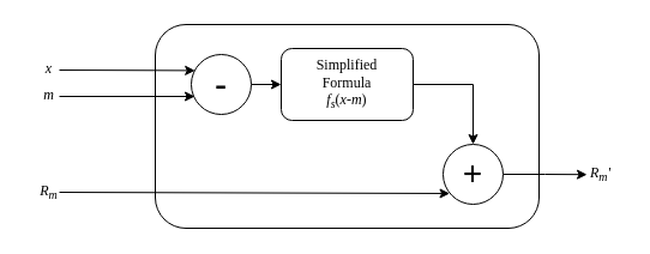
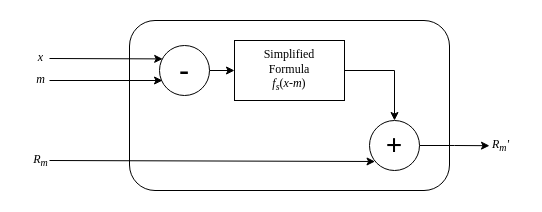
  <mxCell id="0" />
  <mxCell id="1" parent="0" />
  <mxCell id="2" value="" style="rounded=1;whiteSpace=wrap;html=1;" vertex="1" parent="1"><mxGeometry x="129" y="20" width="320" height="170" as="geometry" /></mxCell>
  <mxCell id="3" style="edgeStyle=orthogonalEdgeStyle;rounded=0;orthogonalLoop=1;jettySize=auto;html=1;exitX=1;exitY=0.5;exitDx=0;exitDy=0;entryX=0.5;entryY=0;entryDx=0;entryDy=0;" edge="1" parent="1" source="4" target="8"><mxGeometry relative="1" as="geometry" /></mxCell>
- <mxCell id="4" value="&lt;font face=&quot;Times New Roman&quot;&gt;Simplified&lt;/font&gt;&lt;div&gt;&lt;font face=&quot;Times New Roman&quot;&gt;Formula&lt;/font&gt;&lt;/div&gt;&lt;div&gt;&lt;font face=&quot;Times New Roman&quot;&gt;&lt;i&gt;f&lt;sub&gt;s&lt;/sub&gt;&lt;/i&gt;(&lt;i&gt;x-m&lt;/i&gt;)&lt;/font&gt;&lt;/div&gt;" style="whiteSpace=wrap;html=1;rounded=1;" vertex="1" parent="1"><mxGeometry x="234" y="40" width="110" height="60" as="geometry" /></mxCell>
+ <mxCell id="4" value="&lt;font face=&quot;Times New Roman&quot;&gt;Simplified&lt;/font&gt;&lt;div&gt;&lt;font face=&quot;Times New Roman&quot;&gt;Formula&lt;/font&gt;&lt;/div&gt;&lt;div&gt;&lt;font face=&quot;Times New Roman&quot;&gt;&lt;i&gt;f&lt;sub&gt;s&lt;/sub&gt;&lt;/i&gt;(&lt;i&gt;x-m&lt;/i&gt;)&lt;/font&gt;&lt;/div&gt;" style="rounded=0;whiteSpace=wrap;html=1;" vertex="1" parent="1"><mxGeometry x="234" y="40" width="110" height="60" as="geometry" /></mxCell>
  <mxCell id="5" style="edgeStyle=orthogonalEdgeStyle;rounded=0;orthogonalLoop=1;jettySize=auto;html=1;exitX=1;exitY=0.5;exitDx=0;exitDy=0;entryX=0;entryY=0.5;entryDx=0;entryDy=0;" edge="1" parent="1" source="6" target="4"><mxGeometry relative="1" as="geometry" /></mxCell>
  <mxCell id="6" value="&lt;b&gt;&lt;font style=&quot;font-size: 29px;&quot; face=&quot;Times New Roman&quot;&gt;-&lt;/font&gt;&lt;/b&gt;" style="ellipse;whiteSpace=wrap;html=1;aspect=fixed;" vertex="1" parent="1"><mxGeometry x="159" y="45" width="50" height="50" as="geometry" /></mxCell>
  <mxCell id="7" style="edgeStyle=orthogonalEdgeStyle;rounded=0;orthogonalLoop=1;jettySize=auto;html=1;exitX=1;exitY=0.5;exitDx=0;exitDy=0;" edge="1" parent="1" source="8"><mxGeometry relative="1" as="geometry"><mxPoint x="489" y="145.2" as="targetPoint" /></mxGeometry></mxCell>
  <mxCell id="8" value="&lt;b&gt;&lt;font style=&quot;font-size: 29px;&quot; face=&quot;Times New Roman&quot;&gt;+&lt;/font&gt;&lt;/b&gt;" style="ellipse;whiteSpace=wrap;html=1;aspect=fixed;" vertex="1" parent="1"><mxGeometry x="369" y="120" width="50" height="50" as="geometry" /></mxCell>
  <mxCell id="9" value="" style="endArrow=classic;html=1;rounded=0;entryX=0.064;entryY=0.268;entryDx=0;entryDy=0;entryPerimeter=0;" edge="1" parent="1" target="6"><mxGeometry width="50" height="50" relative="1" as="geometry"><mxPoint x="49" y="58" as="sourcePoint" /><mxPoint x="49" y="50" as="targetPoint" /></mxGeometry></mxCell>
  <mxCell id="10" value="" style="endArrow=classic;html=1;rounded=0;entryX=0.064;entryY=0.268;entryDx=0;entryDy=0;entryPerimeter=0;" edge="1" parent="1"><mxGeometry width="50" height="50" relative="1" as="geometry"><mxPoint x="49" y="80" as="sourcePoint" /><mxPoint x="162" y="80" as="targetPoint" /></mxGeometry></mxCell>
  <mxCell id="11" value="" style="endArrow=classic;html=1;rounded=0;entryX=0.111;entryY=0.82;entryDx=0;entryDy=0;entryPerimeter=0;" edge="1" parent="1" target="8"><mxGeometry width="50" height="50" relative="1" as="geometry"><mxPoint x="49" y="160" as="sourcePoint" /><mxPoint x="162" y="160" as="targetPoint" /></mxGeometry></mxCell>
  <mxCell id="12" value="&lt;font face=&quot;Times New Roman&quot;&gt;&lt;i&gt;x&lt;/i&gt;&lt;/font&gt;" style="text;html=1;align=center;verticalAlign=middle;resizable=0;points=[];autosize=1;strokeColor=none;fillColor=none;" vertex="1" parent="1"><mxGeometry x="25" y="42" width="30" height="30" as="geometry" /></mxCell>
  <mxCell id="13" value="&lt;i&gt;&lt;font face=&quot;Times New Roman&quot;&gt;m&lt;/font&gt;&lt;/i&gt;" style="text;html=1;align=center;verticalAlign=middle;resizable=0;points=[];autosize=1;strokeColor=none;fillColor=none;" vertex="1" parent="1"><mxGeometry x="25" y="64" width="30" height="30" as="geometry" /></mxCell>
  <mxCell id="14" value="&lt;i&gt;&lt;font face=&quot;Times New Roman&quot;&gt;R&lt;sub&gt;m&lt;/sub&gt;&lt;/font&gt;&lt;/i&gt;" style="text;html=1;align=center;verticalAlign=middle;resizable=0;points=[];autosize=1;strokeColor=none;fillColor=none;" vertex="1" parent="1"><mxGeometry x="20" y="145" width="40" height="30" as="geometry" /></mxCell>
  <mxCell id="15" value="&lt;i&gt;&lt;font face=&quot;Times New Roman&quot;&gt;R&lt;sub&gt;m&lt;/sub&gt;'&lt;/font&gt;&lt;/i&gt;" style="text;html=1;align=center;verticalAlign=middle;resizable=0;points=[];autosize=1;strokeColor=none;fillColor=none;" vertex="1" parent="1"><mxGeometry x="480" y="130" width="40" height="30" as="geometry" /></mxCell>
